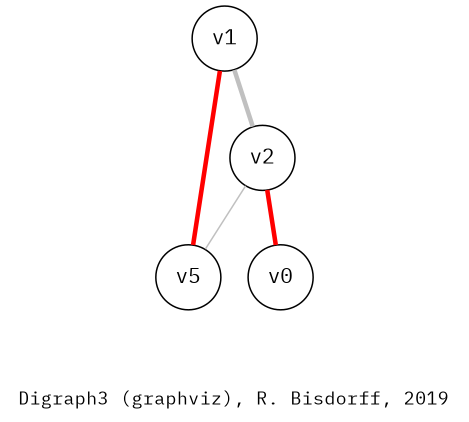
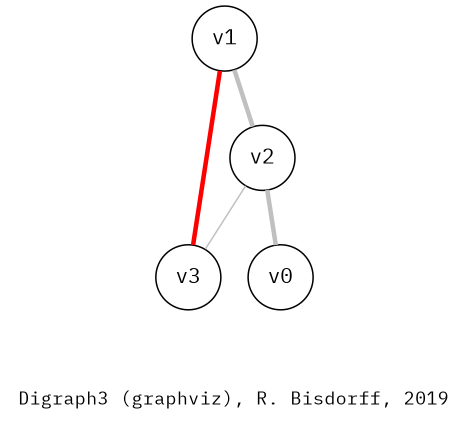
  strict graph {
    fontname="IBM Plex Mono"
    fontsize=12
    label="\nDigraph3 (graphviz), R. Bisdorff, 2019"
    node [fontname="IBM Plex Mono" shape=circle]
    edge [arrowhead=none arrowtail=none color=grey dir=both fontname="IBM Plex Mono" style="setlinewidth(3)"]
    n1 [label=v1]
    n2 [label=v2]
-   n3 [label=v5]
+   n3 [label=v3]
    n4 [label=v0]
    n1 -- n2
    n1 -- n3 [color=red]
    n2 -- n3 [style=""]
-   n2 -- n4 [color=red]
+   n2 -- n4
  }
